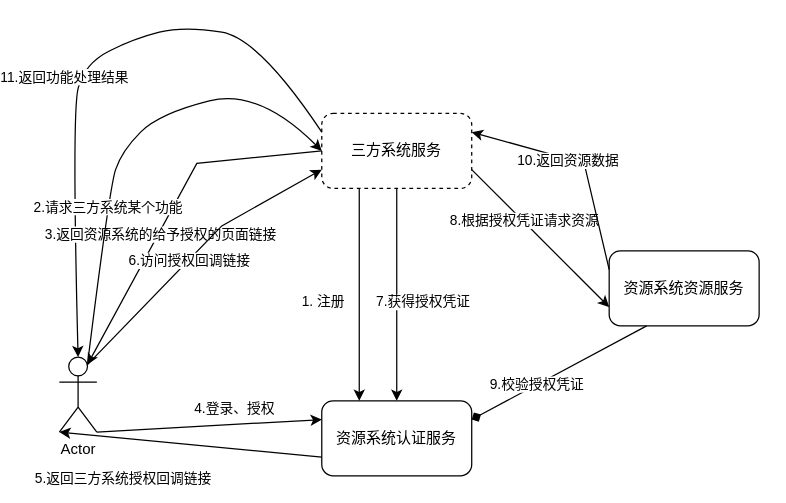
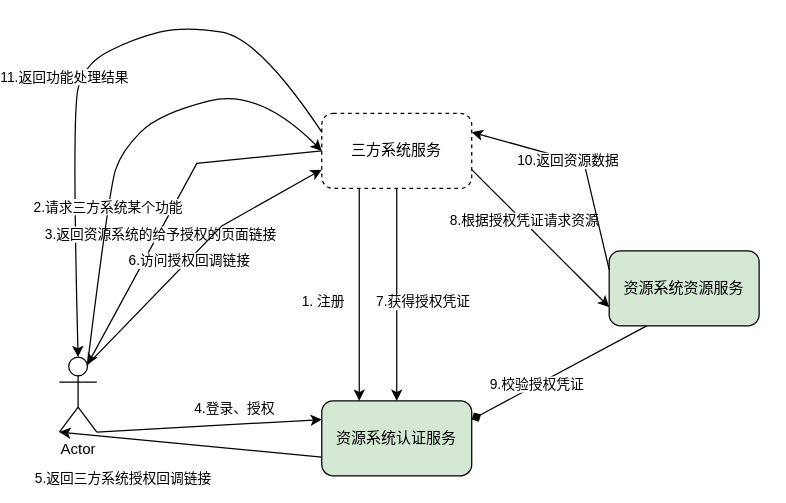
  <mxCell id="0" />
  <mxCell id="1" parent="0" />
  <mxCell id="2" value="Actor" style="shape=umlActor;verticalLabelPosition=bottom;verticalAlign=top;html=1;outlineConnect=0;" vertex="1" parent="1"><mxGeometry x="20" y="285" width="30" height="60" as="geometry" /></mxCell>
  <mxCell id="3" style="edgeStyle=orthogonalEdgeStyle;rounded=0;orthogonalLoop=1;jettySize=auto;html=1;" edge="1" parent="1" source="5" target="6"><mxGeometry relative="1" as="geometry" /></mxCell>
  <mxCell id="4" value="7.获得授权凭证" style="edgeLabel;html=1;align=center;verticalAlign=middle;resizable=0;points=[];" vertex="1" connectable="0" parent="3"><mxGeometry x="0.247" y="2" relative="1" as="geometry"><mxPoint x="18" y="-16" as="offset" /></mxGeometry></mxCell>
  <mxCell id="5" value="三方系统服务" style="rounded=1;whiteSpace=wrap;html=1;dashed=1;" vertex="1" parent="1"><mxGeometry x="230" y="90" width="120" height="60" as="geometry" /></mxCell>
- <mxCell id="6" value="资源系统认证服务" style="rounded=1;whiteSpace=wrap;html=1;" vertex="1" parent="1"><mxGeometry x="230" y="320" width="120" height="60" as="geometry" /></mxCell>
- <mxCell id="7" value="资源系统资源服务" style="rounded=1;whiteSpace=wrap;html=1;" vertex="1" parent="1"><mxGeometry x="460" y="200" width="120" height="60" as="geometry" /></mxCell>
+ <mxCell id="6" value="资源系统认证服务" style="rounded=1;whiteSpace=wrap;html=1;fillColor=#d5e8d4;" vertex="1" parent="1"><mxGeometry x="230" y="320" width="120" height="60" as="geometry" /></mxCell>
+ <mxCell id="7" value="资源系统资源服务" style="rounded=1;whiteSpace=wrap;html=1;fillColor=#d5e8d4;" vertex="1" parent="1"><mxGeometry x="460" y="200" width="120" height="60" as="geometry" /></mxCell>
  <mxCell id="8" value="" style="curved=1;endArrow=none;html=1;rounded=0;entryX=0;entryY=0.25;entryDx=0;entryDy=0;exitX=0.5;exitY=0;exitDx=0;exitDy=0;exitPerimeter=0;endFill=0;startArrow=classic;startFill=1;" edge="1" parent="1" source="2" target="5"><mxGeometry width="50" height="50" relative="1" as="geometry"><mxPoint x="90" y="100" as="sourcePoint" /><mxPoint x="140" y="50" as="targetPoint" /><Array as="points"><mxPoint x="30" y="90" /><mxPoint x="40" y="50" /><mxPoint x="80" y="30" /><mxPoint x="120" y="20" /><mxPoint x="180" y="30" /></Array></mxGeometry></mxCell>
  <mxCell id="9" value="11.返回功能处理结果" style="edgeLabel;html=1;align=center;verticalAlign=middle;resizable=0;points=[];" vertex="1" connectable="0" parent="8"><mxGeometry x="0.019" y="-2" relative="1" as="geometry"><mxPoint x="-22" y="11" as="offset" /></mxGeometry></mxCell>
  <mxCell id="10" value="" style="endArrow=classic;html=1;rounded=0;exitX=0.25;exitY=1;exitDx=0;exitDy=0;entryX=0.25;entryY=0;entryDx=0;entryDy=0;" edge="1" parent="1" source="5" target="6"><mxGeometry width="50" height="50" relative="1" as="geometry"><mxPoint x="170" y="260" as="sourcePoint" /><mxPoint x="220" y="210" as="targetPoint" /></mxGeometry></mxCell>
  <mxCell id="11" value="1. 注册" style="edgeLabel;html=1;align=center;verticalAlign=middle;resizable=0;points=[];" vertex="1" connectable="0" parent="10"><mxGeometry x="0.224" y="-2" relative="1" as="geometry"><mxPoint x="-28" y="-14" as="offset" /></mxGeometry></mxCell>
  <mxCell id="12" value="" style="endArrow=classic;html=1;rounded=0;exitX=0;exitY=0.5;exitDx=0;exitDy=0;entryX=0.75;entryY=0.1;entryDx=0;entryDy=0;entryPerimeter=0;" edge="1" parent="1" source="5" target="2"><mxGeometry width="50" height="50" relative="1" as="geometry"><mxPoint x="100" y="130" as="sourcePoint" /><mxPoint x="150" y="80" as="targetPoint" /><Array as="points"><mxPoint x="130" y="130" /></Array></mxGeometry></mxCell>
  <mxCell id="13" value="3.返回资源系统的给予授权的页面链接" style="edgeLabel;html=1;align=center;verticalAlign=middle;resizable=0;points=[];" vertex="1" connectable="0" parent="12"><mxGeometry x="0.155" y="1" relative="1" as="geometry"><mxPoint as="offset" /></mxGeometry></mxCell>
  <mxCell id="14" value="" style="curved=1;endArrow=classic;html=1;rounded=0;exitX=0.75;exitY=0.1;exitDx=0;exitDy=0;exitPerimeter=0;entryX=0;entryY=0.5;entryDx=0;entryDy=0;" edge="1" parent="1" source="2" target="5"><mxGeometry width="50" height="50" relative="1" as="geometry"><mxPoint x="-100" y="180" as="sourcePoint" /><mxPoint x="-50" y="130" as="targetPoint" /><Array as="points"><mxPoint x="60" y="150" /><mxPoint x="70" y="120" /><mxPoint x="100" y="90" /><mxPoint x="180" y="70" /></Array></mxGeometry></mxCell>
  <mxCell id="15" value="2.请求三方系统某个功能" style="edgeLabel;html=1;align=center;verticalAlign=middle;resizable=0;points=[];" vertex="1" connectable="0" parent="14"><mxGeometry x="-0.312" relative="1" as="geometry"><mxPoint as="offset" /></mxGeometry></mxCell>
  <mxCell id="16" value="" style="endArrow=classic;html=1;rounded=0;exitX=1;exitY=1;exitDx=0;exitDy=0;exitPerimeter=0;entryX=0;entryY=0.25;entryDx=0;entryDy=0;" edge="1" parent="1" source="2" target="6"><mxGeometry width="50" height="50" relative="1" as="geometry"><mxPoint x="70" y="380" as="sourcePoint" /><mxPoint x="120" y="330" as="targetPoint" /></mxGeometry></mxCell>
  <mxCell id="17" value="4.登录、授权" style="edgeLabel;html=1;align=center;verticalAlign=middle;resizable=0;points=[];" vertex="1" connectable="0" parent="16"><mxGeometry x="0.125" y="-1" relative="1" as="geometry"><mxPoint x="9" y="-15" as="offset" /></mxGeometry></mxCell>
  <mxCell id="18" value="" style="endArrow=classic;html=1;rounded=0;exitX=0;exitY=0.75;exitDx=0;exitDy=0;entryX=0;entryY=1;entryDx=0;entryDy=0;entryPerimeter=0;" edge="1" parent="1" source="6" target="2"><mxGeometry width="50" height="50" relative="1" as="geometry"><mxPoint x="-10" y="440" as="sourcePoint" /><mxPoint x="40" y="390" as="targetPoint" /></mxGeometry></mxCell>
  <mxCell id="19" value="5.返回三方系统授权回调链接" style="edgeLabel;html=1;align=center;verticalAlign=middle;resizable=0;points=[];" vertex="1" connectable="0" parent="18"><mxGeometry x="0.173" y="2" relative="1" as="geometry"><mxPoint x="-36" y="26" as="offset" /></mxGeometry></mxCell>
  <mxCell id="20" value="" style="endArrow=classic;html=1;rounded=0;entryX=0;entryY=0.75;entryDx=0;entryDy=0;exitX=0.75;exitY=0.1;exitDx=0;exitDy=0;exitPerimeter=0;" edge="1" parent="1" source="2" target="5"><mxGeometry width="50" height="50" relative="1" as="geometry"><mxPoint x="-60" y="250" as="sourcePoint" /><mxPoint x="-10" y="200" as="targetPoint" /><Array as="points"><mxPoint x="150" y="180" /></Array></mxGeometry></mxCell>
  <mxCell id="21" value="6.访问授权回调链接" style="edgeLabel;html=1;align=center;verticalAlign=middle;resizable=0;points=[];" vertex="1" connectable="0" parent="20"><mxGeometry x="-0.061" relative="1" as="geometry"><mxPoint as="offset" /></mxGeometry></mxCell>
  <mxCell id="22" value="" style="endArrow=classic;html=1;rounded=0;exitX=1;exitY=0.75;exitDx=0;exitDy=0;entryX=0;entryY=0.75;entryDx=0;entryDy=0;" edge="1" parent="1" source="5" target="7"><mxGeometry width="50" height="50" relative="1" as="geometry"><mxPoint x="390" y="210" as="sourcePoint" /><mxPoint x="440" y="160" as="targetPoint" /></mxGeometry></mxCell>
  <mxCell id="23" value="8.根据授权凭证请求资源" style="edgeLabel;html=1;align=center;verticalAlign=middle;resizable=0;points=[];" vertex="1" connectable="0" parent="22"><mxGeometry x="-0.255" y="1" relative="1" as="geometry"><mxPoint as="offset" /></mxGeometry></mxCell>
  <mxCell id="24" value="" style="endArrow=diamond;html=1;rounded=0;exitX=0.25;exitY=1;exitDx=0;exitDy=0;entryX=1;entryY=0.25;entryDx=0;entryDy=0;" edge="1" parent="1" source="7" target="6"><mxGeometry width="50" height="50" relative="1" as="geometry"><mxPoint x="510" y="390" as="sourcePoint" /><mxPoint x="560" y="340" as="targetPoint" /></mxGeometry></mxCell>
  <mxCell id="25" value="9.校验授权凭证" style="edgeLabel;html=1;align=center;verticalAlign=middle;resizable=0;points=[];" vertex="1" connectable="0" parent="24"><mxGeometry x="0.267" y="-1" relative="1" as="geometry"><mxPoint x="1" as="offset" /></mxGeometry></mxCell>
  <mxCell id="26" value="" style="endArrow=classic;html=1;rounded=0;exitX=0;exitY=0.25;exitDx=0;exitDy=0;entryX=1;entryY=0.25;entryDx=0;entryDy=0;" edge="1" parent="1" source="7" target="5"><mxGeometry width="50" height="50" relative="1" as="geometry"><mxPoint x="400" y="90" as="sourcePoint" /><mxPoint x="450" y="40" as="targetPoint" /><Array as="points"><mxPoint x="440" y="130" /></Array></mxGeometry></mxCell>
  <mxCell id="27" value="10.返回资源数据" style="edgeLabel;html=1;align=center;verticalAlign=middle;resizable=0;points=[];" vertex="1" connectable="0" parent="26"><mxGeometry x="0.114" y="1" relative="1" as="geometry"><mxPoint as="offset" /></mxGeometry></mxCell>
